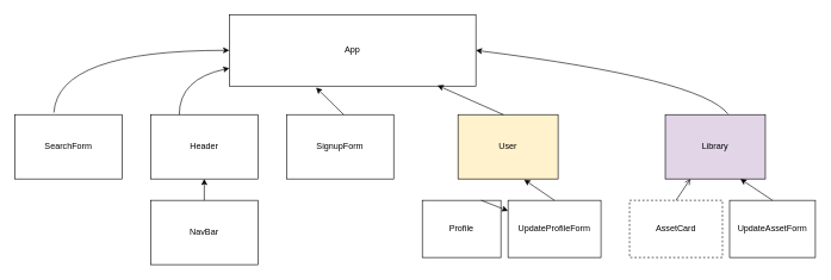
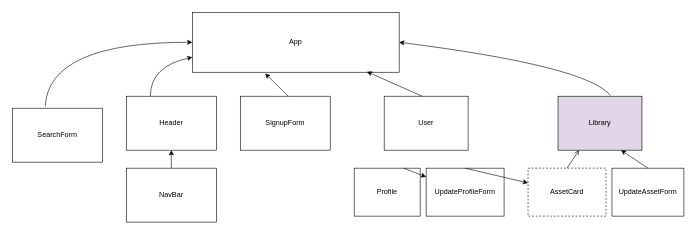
  <mxCell id="0" />
  <mxCell id="1" parent="0" />
  <mxCell id="2" value="App" style="whiteSpace=wrap;html=1;" vertex="1" parent="1"><mxGeometry x="320" y="20" width="345" height="100" as="geometry" /></mxCell>
- <mxCell id="3" value="User&lt;br&gt;" style="whiteSpace=wrap;html=1;fillColor=#fff2cc;" vertex="1" parent="1"><mxGeometry x="640" y="160" width="140" height="90" as="geometry" /></mxCell>
+ <mxCell id="3" value="User&lt;br&gt;" style="whiteSpace=wrap;html=1;" vertex="1" parent="1"><mxGeometry x="640" y="160" width="140" height="90" as="geometry" /></mxCell>
  <mxCell id="4" value="Profile" style="whiteSpace=wrap;html=1;" vertex="1" parent="1"><mxGeometry x="590" y="280" width="110" height="80" as="geometry" /></mxCell>
  <mxCell id="5" value="Library" style="whiteSpace=wrap;html=1;fillColor=#e1d5e7;" vertex="1" parent="1"><mxGeometry x="930" y="160" width="140" height="90" as="geometry" /></mxCell>
  <mxCell id="6" value="AssetCard" style="whiteSpace=wrap;html=1;dashed=1;" vertex="1" parent="1"><mxGeometry x="880" y="280" width="130" height="80" as="geometry" /></mxCell>
  <mxCell id="7" value="" style="edgeStyle=none;html=1;entryX=0.844;entryY=0.991;entryDx=0;entryDy=0;entryPerimeter=0;exitX=0.454;exitY=0.001;exitDx=0;exitDy=0;exitPerimeter=0;" edge="1" parent="1" source="3" target="2"><mxGeometry relative="1" as="geometry" /></mxCell>
  <mxCell id="8" value="SignupForm" style="whiteSpace=wrap;html=1;" vertex="1" parent="1"><mxGeometry x="400" y="160" width="150" height="90" as="geometry" /></mxCell>
  <mxCell id="9" value="Header" style="whiteSpace=wrap;html=1;" vertex="1" parent="1"><mxGeometry x="210" y="160" width="150" height="90" as="geometry" /></mxCell>
  <mxCell id="10" value="NavBar" style="whiteSpace=wrap;html=1;" vertex="1" parent="1"><mxGeometry x="210" y="280" width="150" height="90" as="geometry" /></mxCell>
- <mxCell id="11" value="SearchForm" style="whiteSpace=wrap;html=1;" vertex="1" parent="1"><mxGeometry x="20" y="160" width="150" height="90" as="geometry" /></mxCell>
+ <mxCell id="11" value="SearchForm" style="whiteSpace=wrap;html=1;" vertex="1" parent="1"><mxGeometry x="20" y="180" width="150" height="90" as="geometry" /></mxCell>
  <mxCell id="12" value="UpdateProfileForm" style="whiteSpace=wrap;html=1;" vertex="1" parent="1"><mxGeometry x="710" y="280" width="130" height="80" as="geometry" /></mxCell>
  <mxCell id="13" value="UpdateAssetForm" style="whiteSpace=wrap;html=1;" vertex="1" parent="1"><mxGeometry x="1020" y="280" width="120" height="80" as="geometry" /></mxCell>
  <mxCell id="14" value="" style="curved=1;endArrow=classic;html=1;exitX=0.364;exitY=-0.032;exitDx=0;exitDy=0;exitPerimeter=0;entryX=0;entryY=0.5;entryDx=0;entryDy=0;" edge="1" parent="1" source="11" target="2"><mxGeometry width="50" height="50" relative="1" as="geometry"><mxPoint x="80" y="120" as="sourcePoint" /><mxPoint x="130" y="70" as="targetPoint" /><Array as="points"><mxPoint x="80" y="70" /></Array></mxGeometry></mxCell>
  <mxCell id="15" value="" style="curved=1;endArrow=classic;html=1;entryX=0;entryY=0.75;entryDx=0;entryDy=0;" edge="1" parent="1" target="2"><mxGeometry width="50" height="50" relative="1" as="geometry"><mxPoint x="250" y="160" as="sourcePoint" /><mxPoint x="300" y="110" as="targetPoint" /><Array as="points"><mxPoint x="250" y="110" /></Array></mxGeometry></mxCell>
  <mxCell id="16" value="" style="endArrow=classic;html=1;entryX=0.352;entryY=1.021;entryDx=0;entryDy=0;entryPerimeter=0;" edge="1" parent="1" target="2"><mxGeometry width="50" height="50" relative="1" as="geometry"><mxPoint x="480" y="160" as="sourcePoint" /><mxPoint x="480" y="130" as="targetPoint" /></mxGeometry></mxCell>
  <mxCell id="17" value="" style="endArrow=classic;html=1;exitX=0.75;exitY=0;exitDx=0;exitDy=0;" edge="1" parent="1" source="4" target="12"><mxGeometry width="50" height="50" relative="1" as="geometry"><mxPoint x="540" y="430" as="sourcePoint" /><mxPoint x="590" y="380" as="targetPoint" /></mxGeometry></mxCell>
- <mxCell id="18" value="" style="endArrow=classic;html=1;entryX=0.661;entryY=1.012;entryDx=0;entryDy=0;exitX=0.5;exitY=0;exitDx=0;exitDy=0;entryPerimeter=0;" edge="1" parent="1" source="12" target="3"><mxGeometry width="50" height="50" relative="1" as="geometry"><mxPoint x="682.5" y="290" as="sourcePoint" /><mxPoint x="685" y="260" as="targetPoint" /></mxGeometry></mxCell>
+ <mxCell id="18" value="" style="endArrow=classic;html=1;exitX=0.5;exitY=0;exitDx=0;exitDy=0;" edge="1" parent="1" source="12" target="6"><mxGeometry width="50" height="50" relative="1" as="geometry"><mxPoint x="682.5" y="290" as="sourcePoint" /><mxPoint x="685" y="260" as="targetPoint" /></mxGeometry></mxCell>
  <mxCell id="19" value="" style="curved=1;endArrow=classic;html=1;entryX=1;entryY=0.5;entryDx=0;entryDy=0;exitX=0.626;exitY=-0.01;exitDx=0;exitDy=0;exitPerimeter=0;" edge="1" parent="1" source="5" target="2"><mxGeometry width="50" height="50" relative="1" as="geometry"><mxPoint x="980" y="160" as="sourcePoint" /><mxPoint x="1030" y="110" as="targetPoint" /><Array as="points"><mxPoint x="980" y="110" /></Array></mxGeometry></mxCell>
  <mxCell id="20" value="" style="endArrow=classic;html=1;entryX=0.5;entryY=1;entryDx=0;entryDy=0;exitX=0.5;exitY=0;exitDx=0;exitDy=0;" edge="1" parent="1" source="10" target="9"><mxGeometry width="50" height="50" relative="1" as="geometry"><mxPoint x="540" y="430" as="sourcePoint" /><mxPoint x="590" y="380" as="targetPoint" /></mxGeometry></mxCell>
  <mxCell id="21" value="" style="endArrow=open;html=1;entryX=0.25;entryY=1;entryDx=0;entryDy=0;exitX=0.5;exitY=0;exitDx=0;exitDy=0;" edge="1" parent="1" source="6" target="5"><mxGeometry width="50" height="50" relative="1" as="geometry"><mxPoint x="540" y="430" as="sourcePoint" /><mxPoint x="590" y="380" as="targetPoint" /></mxGeometry></mxCell>
  <mxCell id="22" value="" style="endArrow=classic;html=1;entryX=0.75;entryY=1;entryDx=0;entryDy=0;exitX=0.5;exitY=0;exitDx=0;exitDy=0;" edge="1" parent="1" source="13" target="5"><mxGeometry width="50" height="50" relative="1" as="geometry"><mxPoint x="540" y="430" as="sourcePoint" /><mxPoint x="590" y="380" as="targetPoint" /></mxGeometry></mxCell>
